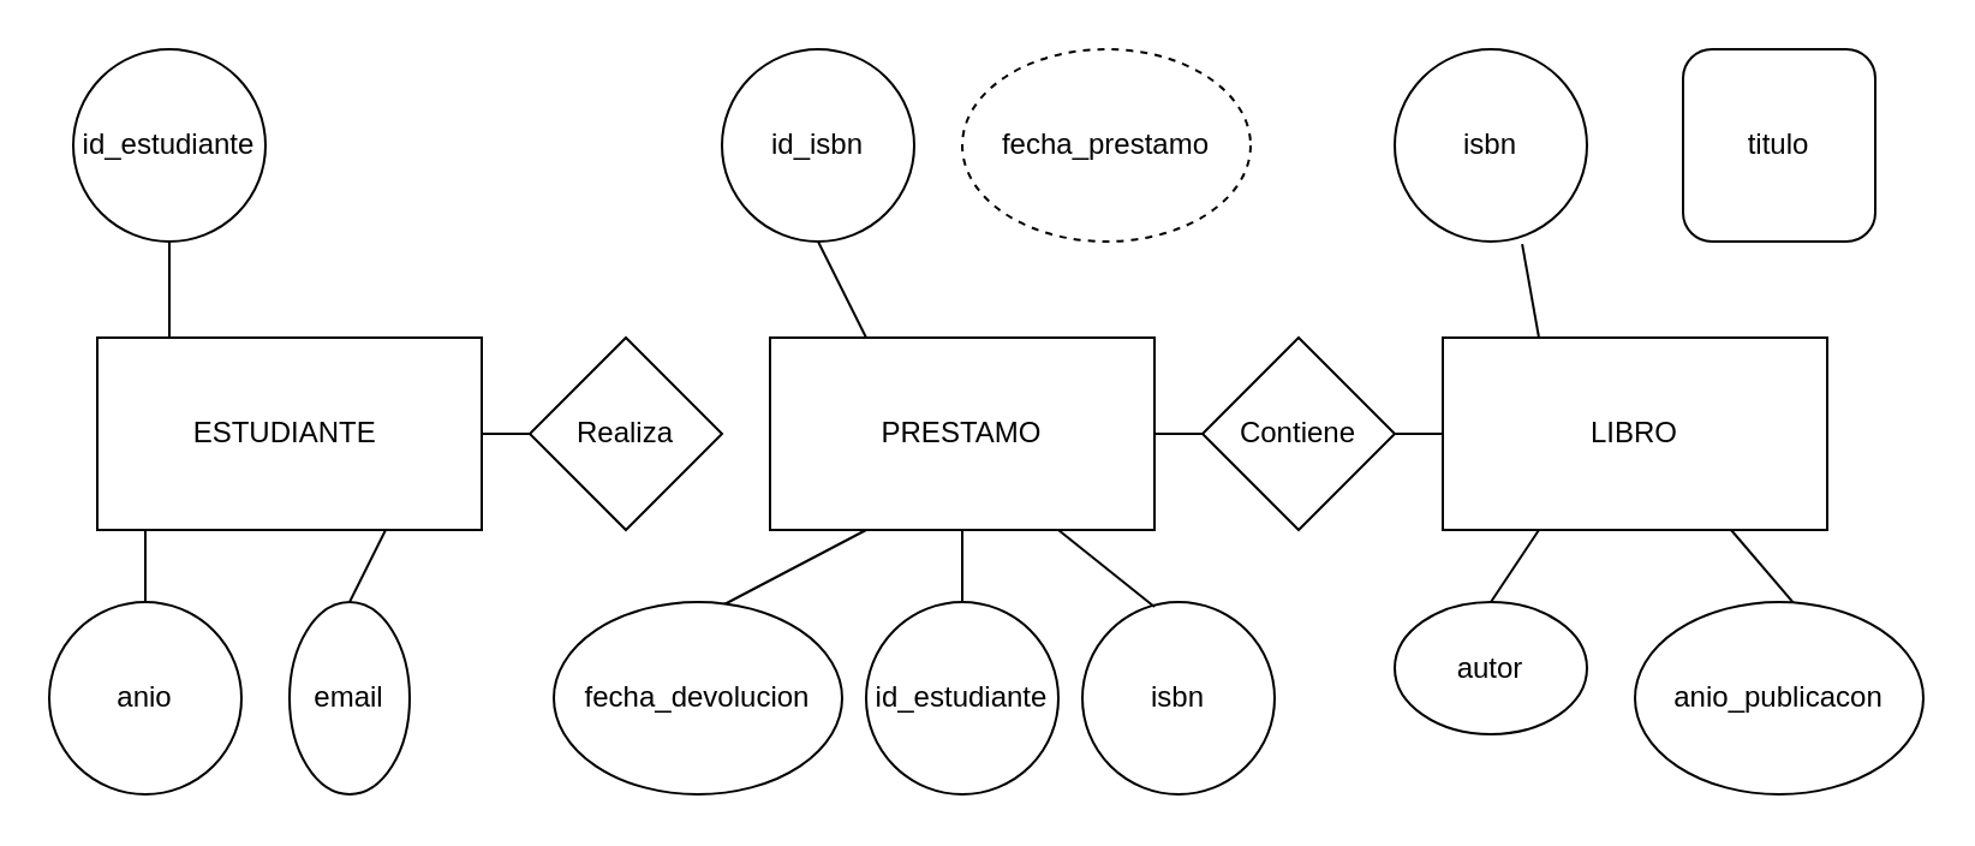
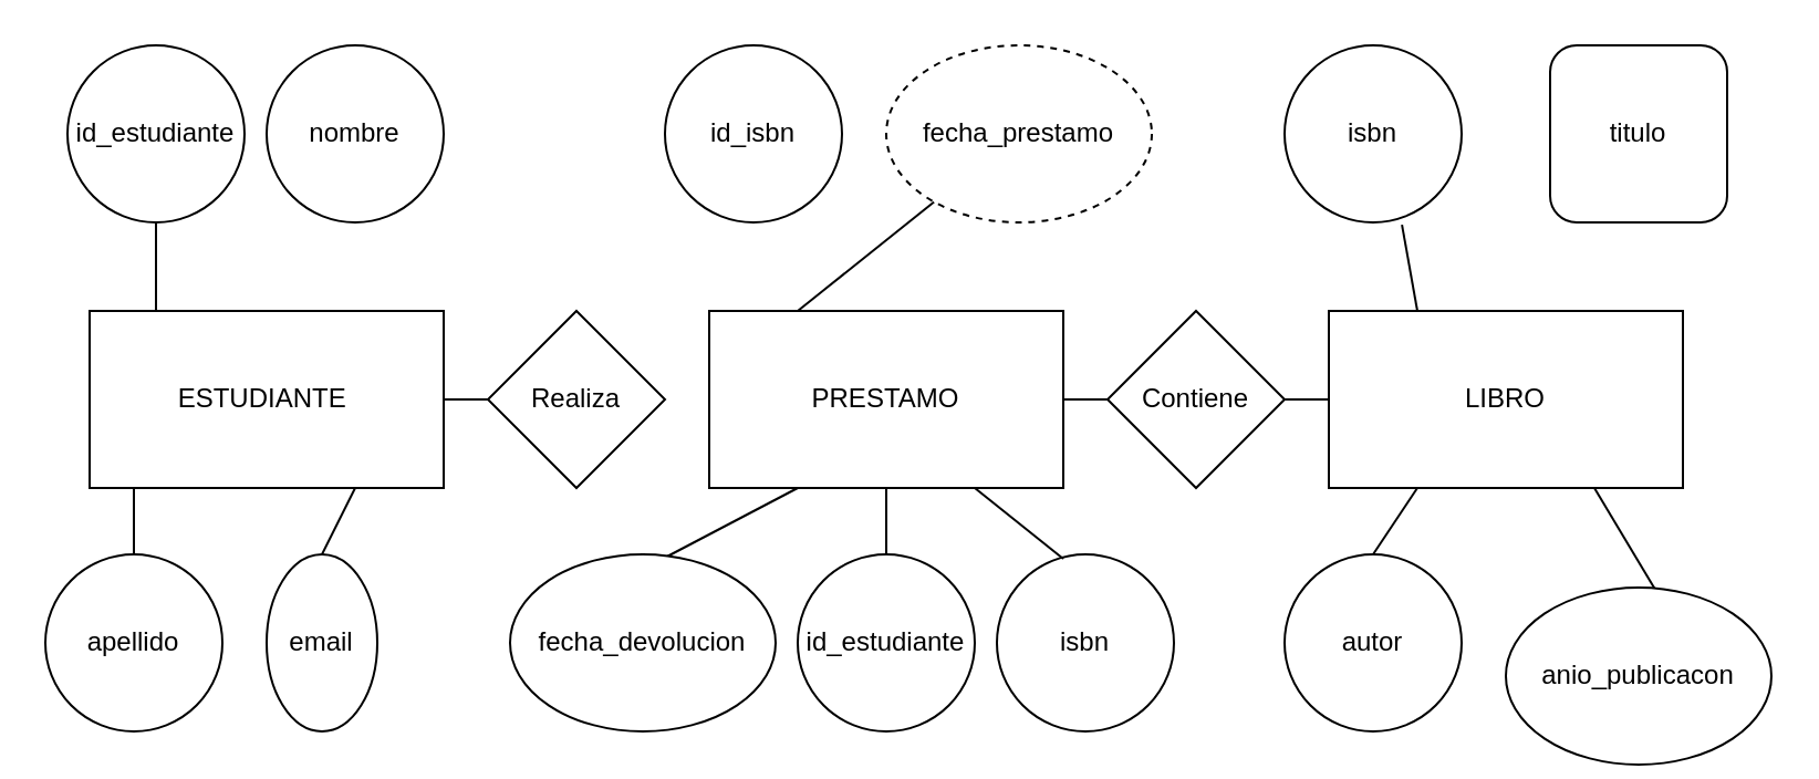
  <mxCell id="0" />
  <mxCell id="1" parent="0" />
  <mxCell id="2" value="ESTUDIANTE&amp;nbsp;" style="rounded=0;whiteSpace=wrap;html=1;align=center;" parent="1" vertex="1"><mxGeometry x="40" y="140" width="160" height="80" as="geometry" /></mxCell>
  <mxCell id="3" value="PRESTAMO" style="rounded=0;whiteSpace=wrap;html=1;" parent="1" vertex="1"><mxGeometry x="320" y="140" width="160" height="80" as="geometry" /></mxCell>
  <mxCell id="4" value="LIBRO" style="rounded=0;whiteSpace=wrap;html=1;" parent="1" vertex="1"><mxGeometry x="600" y="140" width="160" height="80" as="geometry" /></mxCell>
  <mxCell id="5" value="Realiza" style="rhombus;whiteSpace=wrap;html=1;" parent="1" vertex="1"><mxGeometry x="220" y="140" width="80" height="80" as="geometry" /></mxCell>
  <mxCell id="6" value="Contiene" style="rhombus;whiteSpace=wrap;html=1;" parent="1" vertex="1"><mxGeometry x="500" y="140" width="80" height="80" as="geometry" /></mxCell>
  <mxCell id="7" value="" style="endArrow=none;html=1;rounded=0;entryX=0;entryY=0.5;entryDx=0;entryDy=0;" parent="1" target="5" edge="1"><mxGeometry width="50" height="50" relative="1" as="geometry"><mxPoint x="200" y="180" as="sourcePoint" /><mxPoint x="250" y="130" as="targetPoint" /></mxGeometry></mxCell>
  <mxCell id="8" value="" style="endArrow=none;html=1;rounded=0;entryX=0;entryY=0.5;entryDx=0;entryDy=0;" parent="1" target="6" edge="1"><mxGeometry width="50" height="50" relative="1" as="geometry"><mxPoint x="480" y="180" as="sourcePoint" /><mxPoint x="530" y="130" as="targetPoint" /></mxGeometry></mxCell>
  <mxCell id="9" value="" style="endArrow=none;html=1;rounded=0;entryX=0;entryY=0.5;entryDx=0;entryDy=0;" parent="1" target="4" edge="1"><mxGeometry width="50" height="50" relative="1" as="geometry"><mxPoint x="580" y="180" as="sourcePoint" /><mxPoint x="630" y="130" as="targetPoint" /></mxGeometry></mxCell>
  <mxCell id="10" value="id_estudiante" style="ellipse;whiteSpace=wrap;html=1;aspect=fixed;" parent="1" vertex="1"><mxGeometry x="30" y="20" width="80" height="80" as="geometry" /></mxCell>
- <mxCell id="12" value="anio" style="ellipse;whiteSpace=wrap;html=1;aspect=fixed;" parent="1" vertex="1"><mxGeometry x="20" y="250" width="80" height="80" as="geometry" /></mxCell>
+ <mxCell id="11" value="nombre" style="ellipse;whiteSpace=wrap;html=1;aspect=fixed;" parent="1" vertex="1"><mxGeometry x="120" y="20" width="80" height="80" as="geometry" /></mxCell>
+ <mxCell id="12" value="apellido" style="ellipse;whiteSpace=wrap;html=1;aspect=fixed;" parent="1" vertex="1"><mxGeometry x="20" y="250" width="80" height="80" as="geometry" /></mxCell>
  <mxCell id="13" value="email" style="ellipse;whiteSpace=wrap;html=1;aspect=fixed;" parent="1" vertex="1"><mxGeometry x="120" y="250" width="50" height="80" as="geometry" /></mxCell>
  <mxCell id="14" value="id_isbn" style="ellipse;whiteSpace=wrap;html=1;aspect=fixed;" parent="1" vertex="1"><mxGeometry x="300" y="20" width="80" height="80" as="geometry" /></mxCell>
  <mxCell id="15" value="id_estudiante" style="ellipse;whiteSpace=wrap;html=1;aspect=fixed;" parent="1" vertex="1"><mxGeometry x="360" y="250" width="80" height="80" as="geometry" /></mxCell>
  <mxCell id="16" value="isbn" style="ellipse;whiteSpace=wrap;html=1;aspect=fixed;" parent="1" vertex="1"><mxGeometry x="580" y="20" width="80" height="80" as="geometry" /></mxCell>
  <mxCell id="17" value="titulo" style="whiteSpace=wrap;html=1;aspect=fixed;rounded=1;" parent="1" vertex="1"><mxGeometry x="700" y="20" width="80" height="80" as="geometry" /></mxCell>
- <mxCell id="18" value="autor" style="ellipse;whiteSpace=wrap;html=1;aspect=fixed;" parent="1" vertex="1"><mxGeometry x="580" y="250" width="80" height="55" as="geometry" /></mxCell>
+ <mxCell id="18" value="autor" style="ellipse;whiteSpace=wrap;html=1;aspect=fixed;" parent="1" vertex="1"><mxGeometry x="580" y="250" width="80" height="80" as="geometry" /></mxCell>
  <mxCell id="19" value="isbn" style="ellipse;whiteSpace=wrap;html=1;aspect=fixed;" parent="1" vertex="1"><mxGeometry x="450" y="250" width="80" height="80" as="geometry" /></mxCell>
  <mxCell id="20" value="" style="endArrow=none;html=1;rounded=0;entryX=0.5;entryY=1;entryDx=0;entryDy=0;" parent="1" target="10" edge="1"><mxGeometry width="50" height="50" relative="1" as="geometry"><mxPoint x="70" y="140" as="sourcePoint" /><mxPoint x="60" y="120" as="targetPoint" /></mxGeometry></mxCell>
  <mxCell id="21" value="" style="endArrow=none;html=1;rounded=0;exitX=0.5;exitY=0;exitDx=0;exitDy=0;" parent="1" source="12" edge="1"><mxGeometry width="50" height="50" relative="1" as="geometry"><mxPoint x="10" y="270" as="sourcePoint" /><mxPoint x="60" y="220" as="targetPoint" /></mxGeometry></mxCell>
  <mxCell id="22" value="" style="endArrow=none;html=1;rounded=0;exitX=0.5;exitY=0;exitDx=0;exitDy=0;" parent="1" source="13" edge="1"><mxGeometry width="50" height="50" relative="1" as="geometry"><mxPoint x="110" y="270" as="sourcePoint" /><mxPoint x="160" y="220" as="targetPoint" /></mxGeometry></mxCell>
- <mxCell id="23" value="" style="endArrow=none;html=1;rounded=0;exitX=0.25;exitY=0;exitDx=0;exitDy=0;entryX=0.5;entryY=1;entryDx=0;entryDy=0;" parent="1" source="3" target="14" edge="1"><mxGeometry width="50" height="50" relative="1" as="geometry"><mxPoint x="310" y="170" as="sourcePoint" /><mxPoint x="360" y="120" as="targetPoint" /></mxGeometry></mxCell>
+ <mxCell id="23" value="" style="endArrow=none;html=1;rounded=0;exitX=0.25;exitY=0;exitDx=0;exitDy=0;" parent="1" source="3" target="30" edge="1"><mxGeometry width="50" height="50" relative="1" as="geometry"><mxPoint x="310" y="170" as="sourcePoint" /><mxPoint x="360" y="120" as="targetPoint" /></mxGeometry></mxCell>
  <mxCell id="24" value="" style="endArrow=none;html=1;rounded=0;exitX=0.5;exitY=0;exitDx=0;exitDy=0;" parent="1" source="15" edge="1"><mxGeometry width="50" height="50" relative="1" as="geometry"><mxPoint x="350" y="270" as="sourcePoint" /><mxPoint x="400" y="220" as="targetPoint" /></mxGeometry></mxCell>
  <mxCell id="25" value="" style="endArrow=none;html=1;rounded=0;exitX=0.575;exitY=0.025;exitDx=0;exitDy=0;exitPerimeter=0;" parent="1" source="31" edge="1"><mxGeometry width="50" height="50" relative="1" as="geometry"><mxPoint x="319.04" y="250" as="sourcePoint" /><mxPoint x="360" y="220" as="targetPoint" /></mxGeometry></mxCell>
  <mxCell id="26" value="" style="endArrow=none;html=1;rounded=0;exitX=0.375;exitY=0.025;exitDx=0;exitDy=0;exitPerimeter=0;" parent="1" source="19" edge="1"><mxGeometry width="50" height="50" relative="1" as="geometry"><mxPoint x="390" y="270" as="sourcePoint" /><mxPoint x="440" y="220" as="targetPoint" /></mxGeometry></mxCell>
  <mxCell id="27" value="" style="endArrow=none;html=1;rounded=0;exitX=0.25;exitY=0;exitDx=0;exitDy=0;entryX=0.663;entryY=1.013;entryDx=0;entryDy=0;entryPerimeter=0;" parent="1" source="4" target="16" edge="1"><mxGeometry width="50" height="50" relative="1" as="geometry"><mxPoint x="590" y="150" as="sourcePoint" /><mxPoint x="640" y="100" as="targetPoint" /></mxGeometry></mxCell>
  <mxCell id="28" value="" style="endArrow=none;html=1;rounded=0;exitX=0.5;exitY=0;exitDx=0;exitDy=0;" parent="1" source="18" edge="1"><mxGeometry width="50" height="50" relative="1" as="geometry"><mxPoint x="590" y="270" as="sourcePoint" /><mxPoint x="640" y="220" as="targetPoint" /></mxGeometry></mxCell>
  <mxCell id="29" value="" style="endArrow=none;html=1;rounded=0;exitX=0.583;exitY=0.063;exitDx=0;exitDy=0;exitPerimeter=0;" parent="1" source="32" edge="1"><mxGeometry width="50" height="50" relative="1" as="geometry"><mxPoint x="670" y="270" as="sourcePoint" /><mxPoint x="720" y="220" as="targetPoint" /></mxGeometry></mxCell>
  <mxCell id="30" value="fecha_prestamo" style="ellipse;whiteSpace=wrap;html=1;dashed=1;" parent="1" vertex="1"><mxGeometry x="400" y="20" width="120" height="80" as="geometry" /></mxCell>
  <mxCell id="31" value="fecha_devolucion" style="ellipse;whiteSpace=wrap;html=1;" parent="1" vertex="1"><mxGeometry x="230" y="250" width="120" height="80" as="geometry" /></mxCell>
- <mxCell id="32" value="anio_publicacon" style="ellipse;whiteSpace=wrap;html=1;" parent="1" vertex="1"><mxGeometry x="680" y="250" width="120" height="80" as="geometry" /></mxCell>
+ <mxCell id="32" value="anio_publicacon" style="ellipse;whiteSpace=wrap;html=1;" parent="1" vertex="1"><mxGeometry x="680" y="265" width="120" height="80" as="geometry" /></mxCell>
